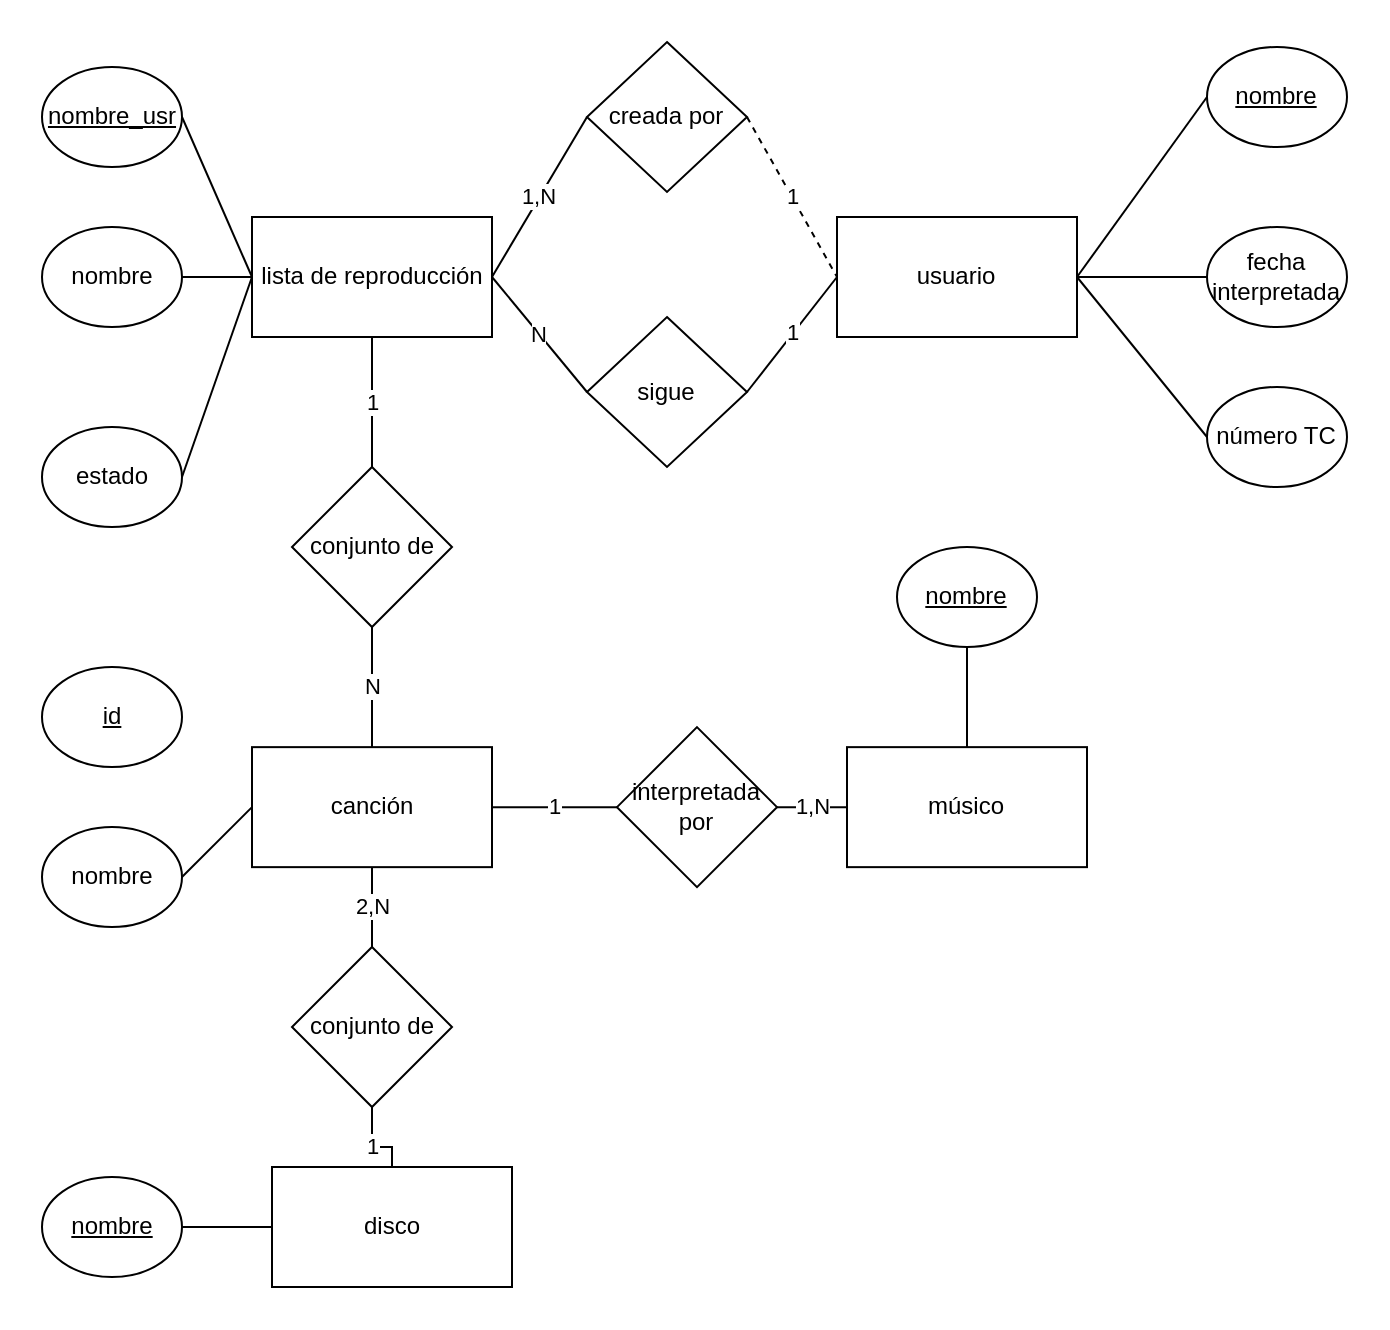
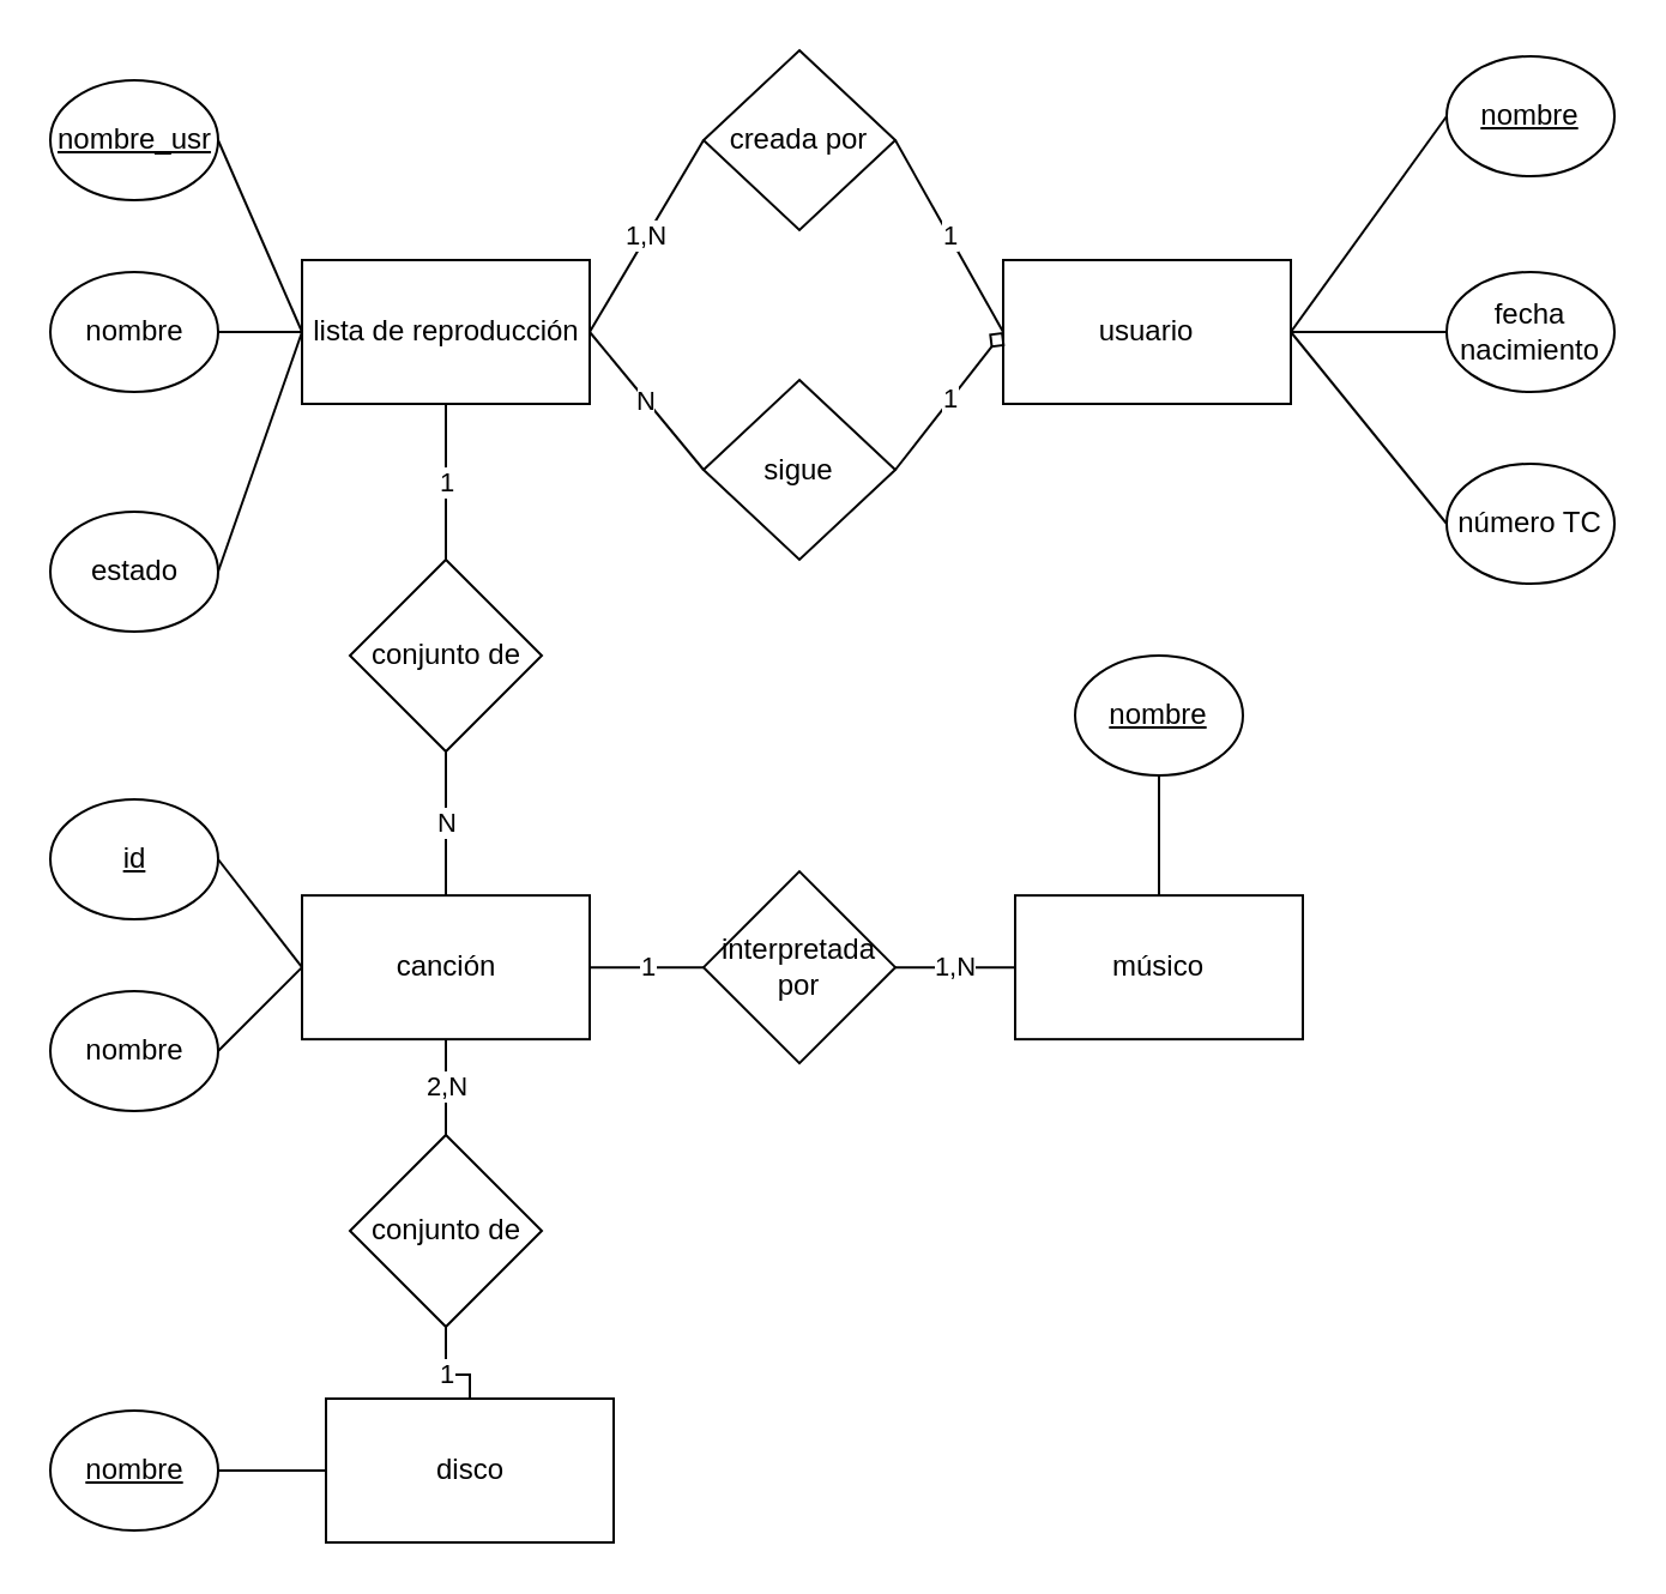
  <mxCell id="0" />
  <mxCell id="1" parent="0" />
  <mxCell id="2" value="usuario" style="rounded=0;whiteSpace=wrap;html=1;" vertex="1" parent="1"><mxGeometry x="418" y="108" width="120" height="60" as="geometry" /></mxCell>
  <mxCell id="3" value="disco" style="rounded=0;whiteSpace=wrap;html=1;" vertex="1" parent="1"><mxGeometry x="135.5" y="583" width="120" height="60" as="geometry" /></mxCell>
  <mxCell id="4" value="1" style="edgeStyle=orthogonalEdgeStyle;rounded=0;orthogonalLoop=1;jettySize=auto;html=1;exitX=1;exitY=0.5;exitDx=0;exitDy=0;startArrow=none;startFill=0;endArrow=none;endFill=0;" edge="1" parent="1" source="6" target="32"><mxGeometry relative="1" as="geometry"><mxPoint x="333" y="403.069" as="targetPoint" /></mxGeometry></mxCell>
  <mxCell id="5" value="2,N" style="edgeStyle=orthogonalEdgeStyle;rounded=0;orthogonalLoop=1;jettySize=auto;html=1;exitX=0.5;exitY=1;exitDx=0;exitDy=0;endArrow=none;endFill=0;" edge="1" parent="1" source="6" target="34"><mxGeometry relative="1" as="geometry"><mxPoint x="188.31" y="473" as="targetPoint" /></mxGeometry></mxCell>
  <mxCell id="6" value="canción" style="rounded=0;whiteSpace=wrap;html=1;" vertex="1" parent="1"><mxGeometry x="125.5" y="373.07" width="120" height="60" as="geometry" /></mxCell>
  <mxCell id="7" value="1,N" style="rounded=0;orthogonalLoop=1;jettySize=auto;html=1;exitX=1;exitY=0.5;exitDx=0;exitDy=0;endArrow=none;endFill=0;entryX=0;entryY=0.5;entryDx=0;entryDy=0;" edge="1" parent="1" source="9" target="36"><mxGeometry relative="1" as="geometry"><mxPoint x="323" y="137.897" as="targetPoint" /></mxGeometry></mxCell>
  <mxCell id="8" value="1" style="edgeStyle=orthogonalEdgeStyle;rounded=0;orthogonalLoop=1;jettySize=auto;html=1;exitX=0.5;exitY=1;exitDx=0;exitDy=0;endArrow=none;endFill=0;" edge="1" parent="1" source="9" target="38"><mxGeometry relative="1" as="geometry"><mxPoint x="185.714" y="243" as="targetPoint" /></mxGeometry></mxCell>
  <mxCell id="9" value="lista de reproducción" style="rounded=0;whiteSpace=wrap;html=1;" vertex="1" parent="1"><mxGeometry x="125.5" y="108" width="120" height="60" as="geometry" /></mxCell>
  <mxCell id="10" value="músico" style="rounded=0;whiteSpace=wrap;html=1;" vertex="1" parent="1"><mxGeometry x="423" y="373.07" width="120" height="60" as="geometry" /></mxCell>
  <mxCell id="11" style="rounded=0;orthogonalLoop=1;jettySize=auto;html=1;exitX=0;exitY=0.5;exitDx=0;exitDy=0;entryX=1;entryY=0.5;entryDx=0;entryDy=0;endArrow=none;endFill=0;" edge="1" parent="1" source="12" target="2"><mxGeometry relative="1" as="geometry" /></mxCell>
  <mxCell id="12" value="&lt;u&gt;nombre&lt;/u&gt;" style="ellipse;whiteSpace=wrap;html=1;" vertex="1" parent="1"><mxGeometry x="603" y="23" width="70" height="50" as="geometry" /></mxCell>
  <mxCell id="13" style="rounded=0;orthogonalLoop=1;jettySize=auto;html=1;exitX=0;exitY=0.5;exitDx=0;exitDy=0;endArrow=none;endFill=0;entryX=1;entryY=0.5;entryDx=0;entryDy=0;" edge="1" parent="1" source="14" target="2"><mxGeometry relative="1" as="geometry" /></mxCell>
- <mxCell id="14" value="fecha interpretada" style="ellipse;whiteSpace=wrap;html=1;" vertex="1" parent="1"><mxGeometry x="603" y="113" width="70" height="50" as="geometry" /></mxCell>
+ <mxCell id="14" value="fecha nacimiento" style="ellipse;whiteSpace=wrap;html=1;" vertex="1" parent="1"><mxGeometry x="603" y="113" width="70" height="50" as="geometry" /></mxCell>
  <mxCell id="15" style="rounded=0;orthogonalLoop=1;jettySize=auto;html=1;exitX=0;exitY=0.5;exitDx=0;exitDy=0;endArrow=none;endFill=0;entryX=1;entryY=0.5;entryDx=0;entryDy=0;" edge="1" parent="1" source="16" target="2"><mxGeometry relative="1" as="geometry"><mxPoint x="538" y="168" as="targetPoint" /></mxGeometry></mxCell>
  <mxCell id="16" value="número TC" style="ellipse;whiteSpace=wrap;html=1;" vertex="1" parent="1"><mxGeometry x="603" y="193" width="70" height="50" as="geometry" /></mxCell>
+ <mxCell id="17" style="rounded=0;orthogonalLoop=1;jettySize=auto;html=1;exitX=1;exitY=0.5;exitDx=0;exitDy=0;entryX=0;entryY=0.5;entryDx=0;entryDy=0;endArrow=none;endFill=0;" edge="1" parent="1" source="18" target="6"><mxGeometry relative="1" as="geometry"><mxPoint x="108" y="463" as="targetPoint" /></mxGeometry></mxCell>
  <mxCell id="18" value="&lt;u&gt;id&lt;/u&gt;" style="ellipse;whiteSpace=wrap;html=1;" vertex="1" parent="1"><mxGeometry x="20.5" y="333" width="70" height="50" as="geometry" /></mxCell>
  <mxCell id="19" style="rounded=0;orthogonalLoop=1;jettySize=auto;html=1;exitX=0.5;exitY=1;exitDx=0;exitDy=0;entryX=0.5;entryY=0;entryDx=0;entryDy=0;endArrow=none;endFill=0;" edge="1" parent="1" source="20" target="10"><mxGeometry relative="1" as="geometry"><mxPoint x="128" y="533" as="targetPoint" /></mxGeometry></mxCell>
  <mxCell id="20" value="&lt;u&gt;nombre&lt;/u&gt;" style="ellipse;whiteSpace=wrap;html=1;" vertex="1" parent="1"><mxGeometry x="448" y="273" width="70" height="50" as="geometry" /></mxCell>
  <mxCell id="21" style="rounded=0;orthogonalLoop=1;jettySize=auto;html=1;exitX=1;exitY=0.5;exitDx=0;exitDy=0;entryX=0;entryY=0.5;entryDx=0;entryDy=0;endArrow=none;endFill=0;" edge="1" parent="1" source="22" target="6"><mxGeometry relative="1" as="geometry" /></mxCell>
  <mxCell id="22" value="nombre" style="ellipse;whiteSpace=wrap;html=1;" vertex="1" parent="1"><mxGeometry x="20.5" y="413" width="70" height="50" as="geometry" /></mxCell>
  <mxCell id="23" style="rounded=0;orthogonalLoop=1;jettySize=auto;html=1;exitX=1;exitY=0.5;exitDx=0;exitDy=0;entryX=0;entryY=0.5;entryDx=0;entryDy=0;endArrow=none;endFill=0;" edge="1" parent="1" source="24" target="3"><mxGeometry relative="1" as="geometry"><mxPoint x="128" y="648" as="targetPoint" /></mxGeometry></mxCell>
  <mxCell id="24" value="&lt;u&gt;nombre&lt;/u&gt;" style="ellipse;whiteSpace=wrap;html=1;" vertex="1" parent="1"><mxGeometry x="20.5" y="588" width="70" height="50" as="geometry" /></mxCell>
  <mxCell id="25" style="rounded=0;orthogonalLoop=1;jettySize=auto;html=1;exitX=1;exitY=0.5;exitDx=0;exitDy=0;entryX=0;entryY=0.5;entryDx=0;entryDy=0;endArrow=none;endFill=0;" edge="1" parent="1" source="26" target="9"><mxGeometry relative="1" as="geometry"><mxPoint x="125.5" y="103" as="targetPoint" /></mxGeometry></mxCell>
  <mxCell id="26" value="&lt;u&gt;nombre_usr&lt;/u&gt;" style="ellipse;whiteSpace=wrap;html=1;" vertex="1" parent="1"><mxGeometry x="20.5" y="33" width="70" height="50" as="geometry" /></mxCell>
  <mxCell id="27" style="rounded=0;orthogonalLoop=1;jettySize=auto;html=1;exitX=1;exitY=0.5;exitDx=0;exitDy=0;entryX=0;entryY=0.5;entryDx=0;entryDy=0;endArrow=none;endFill=0;" edge="1" parent="1" source="28" target="9"><mxGeometry relative="1" as="geometry"><mxPoint x="125.5" y="103" as="targetPoint" /></mxGeometry></mxCell>
  <mxCell id="28" value="nombre" style="ellipse;whiteSpace=wrap;html=1;" vertex="1" parent="1"><mxGeometry x="20.5" y="113" width="70" height="50" as="geometry" /></mxCell>
  <mxCell id="29" value="" style="rounded=0;orthogonalLoop=1;jettySize=auto;html=1;exitX=1;exitY=0.5;exitDx=0;exitDy=0;entryX=0;entryY=0.5;entryDx=0;entryDy=0;endArrow=none;endFill=0;" edge="1" parent="1" source="30" target="9"><mxGeometry relative="1" as="geometry"><mxPoint x="125.5" y="183" as="targetPoint" /></mxGeometry></mxCell>
  <mxCell id="30" value="estado" style="ellipse;whiteSpace=wrap;html=1;" vertex="1" parent="1"><mxGeometry x="20.5" y="213" width="70" height="50" as="geometry" /></mxCell>
  <mxCell id="31" value="1,N" style="edgeStyle=orthogonalEdgeStyle;rounded=0;orthogonalLoop=1;jettySize=auto;html=1;exitX=1;exitY=0.5;exitDx=0;exitDy=0;entryX=0;entryY=0.5;entryDx=0;entryDy=0;startArrow=none;startFill=0;endArrow=none;endFill=0;" edge="1" parent="1" source="32" target="10"><mxGeometry relative="1" as="geometry" /></mxCell>
- <mxCell id="32" value="interpretada por" style="rhombus;whiteSpace=wrap;html=1;" vertex="1" parent="1"><mxGeometry x="308" y="363.069" width="80" height="80" as="geometry" /></mxCell>
+ <mxCell id="32" value="interpretada por" style="rhombus;whiteSpace=wrap;html=1;" vertex="1" parent="1"><mxGeometry x="293" y="363.069" width="80" height="80" as="geometry" /></mxCell>
  <mxCell id="33" value="1" style="edgeStyle=orthogonalEdgeStyle;rounded=0;orthogonalLoop=1;jettySize=auto;html=1;entryX=0.5;entryY=0;entryDx=0;entryDy=0;endArrow=none;endFill=0;strokeWidth=1;" edge="1" parent="1" source="34" target="3"><mxGeometry relative="1" as="geometry" /></mxCell>
  <mxCell id="34" value="conjunto de" style="rhombus;whiteSpace=wrap;html=1;strokeWidth=1;" vertex="1" parent="1"><mxGeometry x="145.5" y="473" width="80" height="80" as="geometry" /></mxCell>
- <mxCell id="35" value="1" style="rounded=0;orthogonalLoop=1;jettySize=auto;html=1;exitX=1;exitY=0.5;exitDx=0;exitDy=0;endArrow=none;endFill=0;entryX=0;entryY=0.5;entryDx=0;entryDy=0;dashed=1;" edge="1" parent="1" source="36" target="2"><mxGeometry relative="1" as="geometry"><mxPoint x="373" y="137.997" as="sourcePoint" /></mxGeometry></mxCell>
+ <mxCell id="35" value="1" style="rounded=0;orthogonalLoop=1;jettySize=auto;html=1;exitX=1;exitY=0.5;exitDx=0;exitDy=0;endArrow=none;endFill=0;entryX=0;entryY=0.5;entryDx=0;entryDy=0;" edge="1" parent="1" source="36" target="2"><mxGeometry relative="1" as="geometry"><mxPoint x="373" y="137.997" as="sourcePoint" /></mxGeometry></mxCell>
  <mxCell id="36" value="creada por" style="rhombus;whiteSpace=wrap;html=1;" vertex="1" parent="1"><mxGeometry x="293" y="20.5" width="80" height="75" as="geometry" /></mxCell>
  <mxCell id="37" value="N" style="edgeStyle=orthogonalEdgeStyle;rounded=0;orthogonalLoop=1;jettySize=auto;html=1;entryX=0.5;entryY=0;entryDx=0;entryDy=0;endArrow=none;endFill=0;" edge="1" parent="1" source="38" target="6"><mxGeometry relative="1" as="geometry" /></mxCell>
  <mxCell id="38" value="conjunto de" style="rhombus;whiteSpace=wrap;html=1;" vertex="1" parent="1"><mxGeometry x="145.504" y="233" width="80" height="80" as="geometry" /></mxCell>
  <mxCell id="39" value="N" style="rounded=0;orthogonalLoop=1;jettySize=auto;html=1;exitX=0;exitY=0.5;exitDx=0;exitDy=0;entryX=1;entryY=0.5;entryDx=0;entryDy=0;endArrow=none;endFill=0;" edge="1" parent="1" source="41" target="9"><mxGeometry relative="1" as="geometry" /></mxCell>
- <mxCell id="40" value="1" style="rounded=0;orthogonalLoop=1;jettySize=auto;html=1;exitX=1;exitY=0.5;exitDx=0;exitDy=0;entryX=0;entryY=0.5;entryDx=0;entryDy=0;endArrow=none;endFill=0;" edge="1" parent="1" source="41" target="2"><mxGeometry relative="1" as="geometry" /></mxCell>
+ <mxCell id="40" value="1" style="rounded=0;orthogonalLoop=1;jettySize=auto;html=1;exitX=1;exitY=0.5;exitDx=0;exitDy=0;entryX=0;entryY=0.5;entryDx=0;entryDy=0;endArrow=diamond;endFill=0;" edge="1" parent="1" source="41" target="2"><mxGeometry relative="1" as="geometry" /></mxCell>
  <mxCell id="41" value="sigue" style="rhombus;whiteSpace=wrap;html=1;" vertex="1" parent="1"><mxGeometry x="293" y="158" width="80" height="75" as="geometry" /></mxCell>
